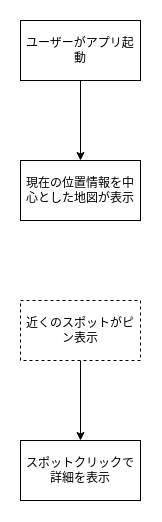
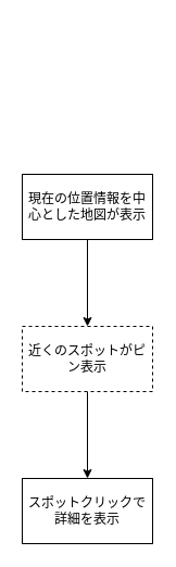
  <mxCell id="0" />
  <mxCell id="1" parent="0" />
- <mxCell id="2" value="" style="edgeStyle=none;html=1;" edge="1" parent="1" source="3" target="5"><mxGeometry relative="1" as="geometry" /></mxCell>
- <mxCell id="3" value="ユーザーがアプリ起動" style="rounded=0;whiteSpace=wrap;html=1;" vertex="1" parent="1"><mxGeometry x="20" y="20" width="120" height="60" as="geometry" /></mxCell>
+ <mxCell id="4" value="" style="edgeStyle=none;html=1;" edge="1" parent="1" source="5" target="7"><mxGeometry relative="1" as="geometry" /></mxCell>
  <mxCell id="5" value="現在の位置情報を中心とした地図が表示" style="rounded=0;whiteSpace=wrap;html=1;" vertex="1" parent="1"><mxGeometry x="20" y="160" width="120" height="60" as="geometry" /></mxCell>
  <mxCell id="6" value="" style="edgeStyle=none;html=1;" edge="1" parent="1" source="7" target="8"><mxGeometry relative="1" as="geometry" /></mxCell>
  <mxCell id="7" value="近くのスポットがピン表示" style="rounded=0;whiteSpace=wrap;html=1;dashed=1;" vertex="1" parent="1"><mxGeometry x="20" y="300" width="120" height="60" as="geometry" /></mxCell>
  <mxCell id="8" value="スポットクリックで詳細を表示" style="whiteSpace=wrap;html=1;rounded=0;" vertex="1" parent="1"><mxGeometry x="20" y="440" width="120" height="60" as="geometry" /></mxCell>
